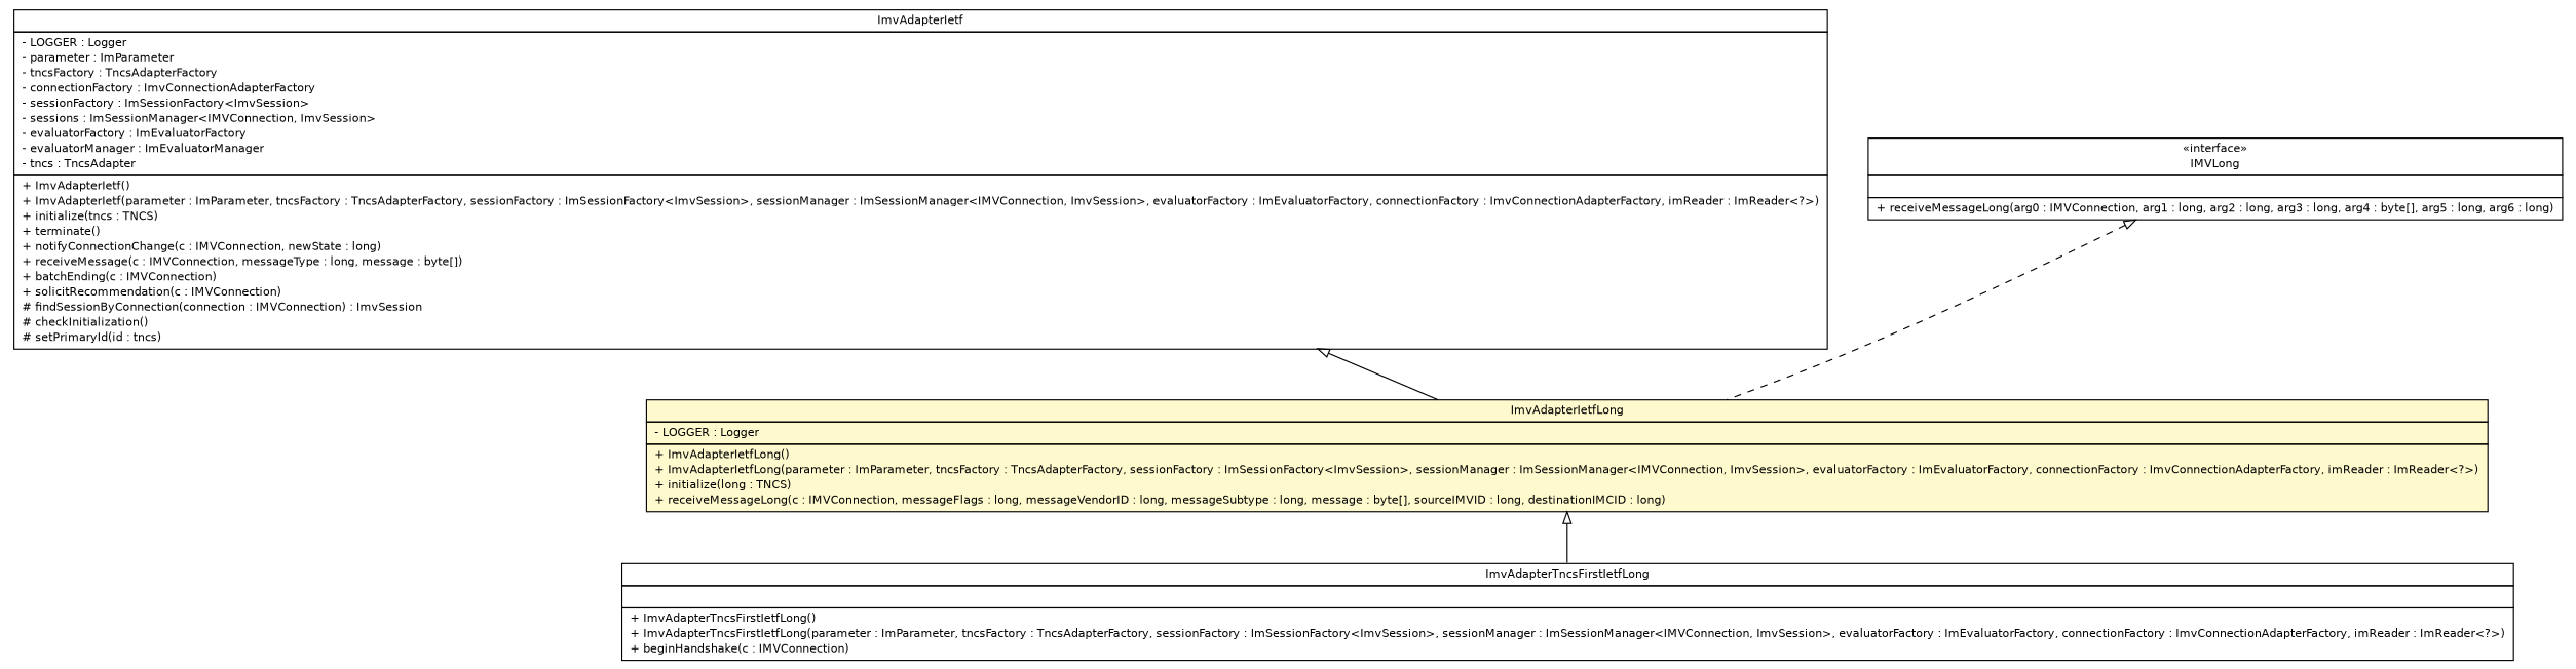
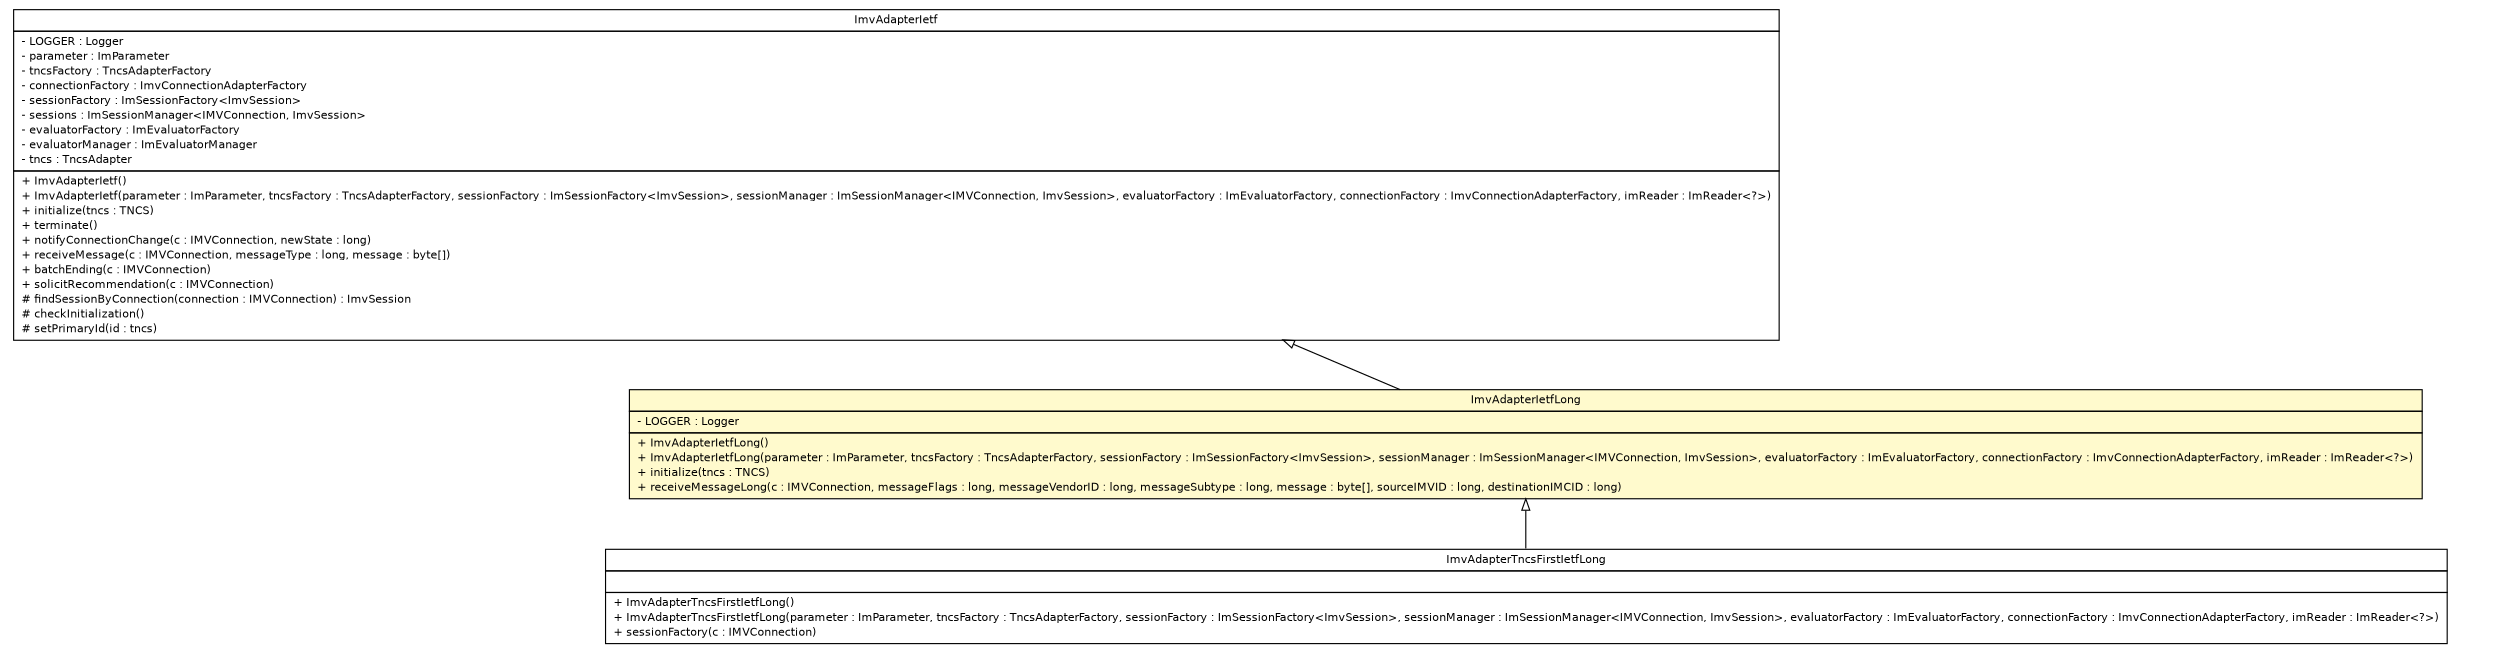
  digraph {
    nodesep=0.25
    ranksep=0.5
    node [fontcolor=black fontname=Helvetica fontsize=10.0 shape=plaintext]
    edge [arrowtail=empty dir=back fontname=Helvetica fontsize=10 headport=p labelfontname=Helvetica labelfontsize=10 tailport=p]
-   n1 [label=<<table title="de.hsbremen.tc.tnc.im.adapter.imv.ImvAdapterIetfLong" border="0" cellborder="1" cellspacing="0" cellpadding="2" port="p" bgcolor="lemonChiffon" href="./ImvAdapterIetfLong.html"> 		<tr><td><table border="0" cellspacing="0" cellpadding="1"> <tr><td align="center" balign="center"> ImvAdapterIetfLong </td></tr> 		</table></td></tr> 		<tr><td><table border="0" cellspacing="0" cellpadding="1"> <tr><td align="left" balign="left"> - LOGGER : Logger </td></tr> 		</table></td></tr> 		<tr><td><table border="0" cellspacing="0" cellpadding="1"> <tr><td align="left" balign="left"> + ImvAdapterIetfLong() </td></tr> <tr><td align="left" balign="left"> + ImvAdapterIetfLong(parameter : ImParameter, tncsFactory : TncsAdapterFactory, sessionFactory : ImSessionFactory&lt;ImvSession&gt;, sessionManager : ImSessionManager&lt;IMVConnection, ImvSession&gt;, evaluatorFactory : ImEvaluatorFactory, connectionFactory : ImvConnectionAdapterFactory, imReader : ImReader&lt;?&gt;) </td></tr> <tr><td align="left" balign="left"> + initialize(long : TNCS) </td></tr> <tr><td align="left" balign="left"> + receiveMessageLong(c : IMVConnection, messageFlags : long, messageVendorID : long, messageSubtype : long, message : byte[], sourceIMVID : long, destinationIMCID : long) </td></tr> 		</table></td></tr> 		</table>>]
-   n2 [label=<<table title="de.hsbremen.tc.tnc.im.adapter.imv.ImvAdapterTncsFirstIetfLong" border="0" cellborder="1" cellspacing="0" cellpadding="2" port="p" href="./ImvAdapterTncsFirstIetfLong.html"> 		<tr><td><table border="0" cellspacing="0" cellpadding="1"> <tr><td align="center" balign="center"> ImvAdapterTncsFirstIetfLong </td></tr> 		</table></td></tr> 		<tr><td><table border="0" cellspacing="0" cellpadding="1"> <tr><td align="left" balign="left">  </td></tr> 		</table></td></tr> 		<tr><td><table border="0" cellspacing="0" cellpadding="1"> <tr><td align="left" balign="left"> + ImvAdapterTncsFirstIetfLong() </td></tr> <tr><td align="left" balign="left"> + ImvAdapterTncsFirstIetfLong(parameter : ImParameter, tncsFactory : TncsAdapterFactory, sessionFactory : ImSessionFactory&lt;ImvSession&gt;, sessionManager : ImSessionManager&lt;IMVConnection, ImvSession&gt;, evaluatorFactory : ImEvaluatorFactory, connectionFactory : ImvConnectionAdapterFactory, imReader : ImReader&lt;?&gt;) </td></tr> <tr><td align="left" balign="left"> + beginHandshake(c : IMVConnection) </td></tr> 		</table></td></tr> 		</table>>]
+   n1 [label=<<table title="de.hsbremen.tc.tnc.im.adapter.imv.ImvAdapterIetfLong" border="0" cellborder="1" cellspacing="0" cellpadding="2" port="p" bgcolor="lemonChiffon" href="./ImvAdapterIetfLong.html"> 		<tr><td><table border="0" cellspacing="0" cellpadding="1"> <tr><td align="center" balign="center"> ImvAdapterIetfLong </td></tr> 		</table></td></tr> 		<tr><td><table border="0" cellspacing="0" cellpadding="1"> <tr><td align="left" balign="left"> - LOGGER : Logger </td></tr> 		</table></td></tr> 		<tr><td><table border="0" cellspacing="0" cellpadding="1"> <tr><td align="left" balign="left"> + ImvAdapterIetfLong() </td></tr> <tr><td align="left" balign="left"> + ImvAdapterIetfLong(parameter : ImParameter, tncsFactory : TncsAdapterFactory, sessionFactory : ImSessionFactory&lt;ImvSession&gt;, sessionManager : ImSessionManager&lt;IMVConnection, ImvSession&gt;, evaluatorFactory : ImEvaluatorFactory, connectionFactory : ImvConnectionAdapterFactory, imReader : ImReader&lt;?&gt;) </td></tr> <tr><td align="left" balign="left"> + initialize(tncs : TNCS) </td></tr> <tr><td align="left" balign="left"> + receiveMessageLong(c : IMVConnection, messageFlags : long, messageVendorID : long, messageSubtype : long, message : byte[], sourceIMVID : long, destinationIMCID : long) </td></tr> 		</table></td></tr> 		</table>>]
+   n2 [label=<<table title="de.hsbremen.tc.tnc.im.adapter.imv.ImvAdapterTncsFirstIetfLong" border="0" cellborder="1" cellspacing="0" cellpadding="2" port="p" href="./ImvAdapterTncsFirstIetfLong.html"> 		<tr><td><table border="0" cellspacing="0" cellpadding="1"> <tr><td align="center" balign="center"> ImvAdapterTncsFirstIetfLong </td></tr> 		</table></td></tr> 		<tr><td><table border="0" cellspacing="0" cellpadding="1"> <tr><td align="left" balign="left">  </td></tr> 		</table></td></tr> 		<tr><td><table border="0" cellspacing="0" cellpadding="1"> <tr><td align="left" balign="left"> + ImvAdapterTncsFirstIetfLong() </td></tr> <tr><td align="left" balign="left"> + ImvAdapterTncsFirstIetfLong(parameter : ImParameter, tncsFactory : TncsAdapterFactory, sessionFactory : ImSessionFactory&lt;ImvSession&gt;, sessionManager : ImSessionManager&lt;IMVConnection, ImvSession&gt;, evaluatorFactory : ImEvaluatorFactory, connectionFactory : ImvConnectionAdapterFactory, imReader : ImReader&lt;?&gt;) </td></tr> <tr><td align="left" balign="left"> + sessionFactory(c : IMVConnection) </td></tr> 		</table></td></tr> 		</table>>]
    n3 [label=<<table title="de.hsbremen.tc.tnc.im.adapter.imv.ImvAdapterIetf" border="0" cellborder="1" cellspacing="0" cellpadding="2" port="p" href="./ImvAdapterIetf.html"> 		<tr><td><table border="0" cellspacing="0" cellpadding="1"> <tr><td align="center" balign="center"> ImvAdapterIetf </td></tr> 		</table></td></tr> 		<tr><td><table border="0" cellspacing="0" cellpadding="1"> <tr><td align="left" balign="left"> - LOGGER : Logger </td></tr> <tr><td align="left" balign="left"> - parameter : ImParameter </td></tr> <tr><td align="left" balign="left"> - tncsFactory : TncsAdapterFactory </td></tr> <tr><td align="left" balign="left"> - connectionFactory : ImvConnectionAdapterFactory </td></tr> <tr><td align="left" balign="left"> - sessionFactory : ImSessionFactory&lt;ImvSession&gt; </td></tr> <tr><td align="left" balign="left"> - sessions : ImSessionManager&lt;IMVConnection, ImvSession&gt; </td></tr> <tr><td align="left" balign="left"> - evaluatorFactory : ImEvaluatorFactory </td></tr> <tr><td align="left" balign="left"> - evaluatorManager : ImEvaluatorManager </td></tr> <tr><td align="left" balign="left"> - tncs : TncsAdapter </td></tr> 		</table></td></tr> 		<tr><td><table border="0" cellspacing="0" cellpadding="1"> <tr><td align="left" balign="left"> + ImvAdapterIetf() </td></tr> <tr><td align="left" balign="left"> + ImvAdapterIetf(parameter : ImParameter, tncsFactory : TncsAdapterFactory, sessionFactory : ImSessionFactory&lt;ImvSession&gt;, sessionManager : ImSessionManager&lt;IMVConnection, ImvSession&gt;, evaluatorFactory : ImEvaluatorFactory, connectionFactory : ImvConnectionAdapterFactory, imReader : ImReader&lt;?&gt;) </td></tr> <tr><td align="left" balign="left"> + initialize(tncs : TNCS) </td></tr> <tr><td align="left" balign="left"> + terminate() </td></tr> <tr><td align="left" balign="left"> + notifyConnectionChange(c : IMVConnection, newState : long) </td></tr> <tr><td align="left" balign="left"> + receiveMessage(c : IMVConnection, messageType : long, message : byte[]) </td></tr> <tr><td align="left" balign="left"> + batchEnding(c : IMVConnection) </td></tr> <tr><td align="left" balign="left"> + solicitRecommendation(c : IMVConnection) </td></tr> <tr><td align="left" balign="left"> # findSessionByConnection(connection : IMVConnection) : ImvSession </td></tr> <tr><td align="left" balign="left"> # checkInitialization() </td></tr> <tr><td align="left" balign="left"> # setPrimaryId(id : tncs) </td></tr> 		</table></td></tr> 		</table>>]
-   n4 [label=<<table title="org.trustedcomputinggroup.tnc.ifimv.IMVLong" border="0" cellborder="1" cellspacing="0" cellpadding="2" port="p" href="http://java.sun.com/j2se/1.4.2/docs/api/org/trustedcomputinggroup/tnc/ifimv/IMVLong.html"> 		<tr><td><table border="0" cellspacing="0" cellpadding="1"> <tr><td align="center" balign="center"> &#171;interface&#187; </td></tr> <tr><td align="center" balign="center"> IMVLong </td></tr> 		</table></td></tr> 		<tr><td><table border="0" cellspacing="0" cellpadding="1"> <tr><td align="left" balign="left">  </td></tr> 		</table></td></tr> 		<tr><td><table border="0" cellspacing="0" cellpadding="1"> <tr><td align="left" balign="left"> + receiveMessageLong(arg0 : IMVConnection, arg1 : long, arg2 : long, arg3 : long, arg4 : byte[], arg5 : long, arg6 : long) </td></tr> 		</table></td></tr> 		</table>>]
    n1 -> n2
    n3 -> n1
-   n4 -> n1 [style=dashed]
  }
